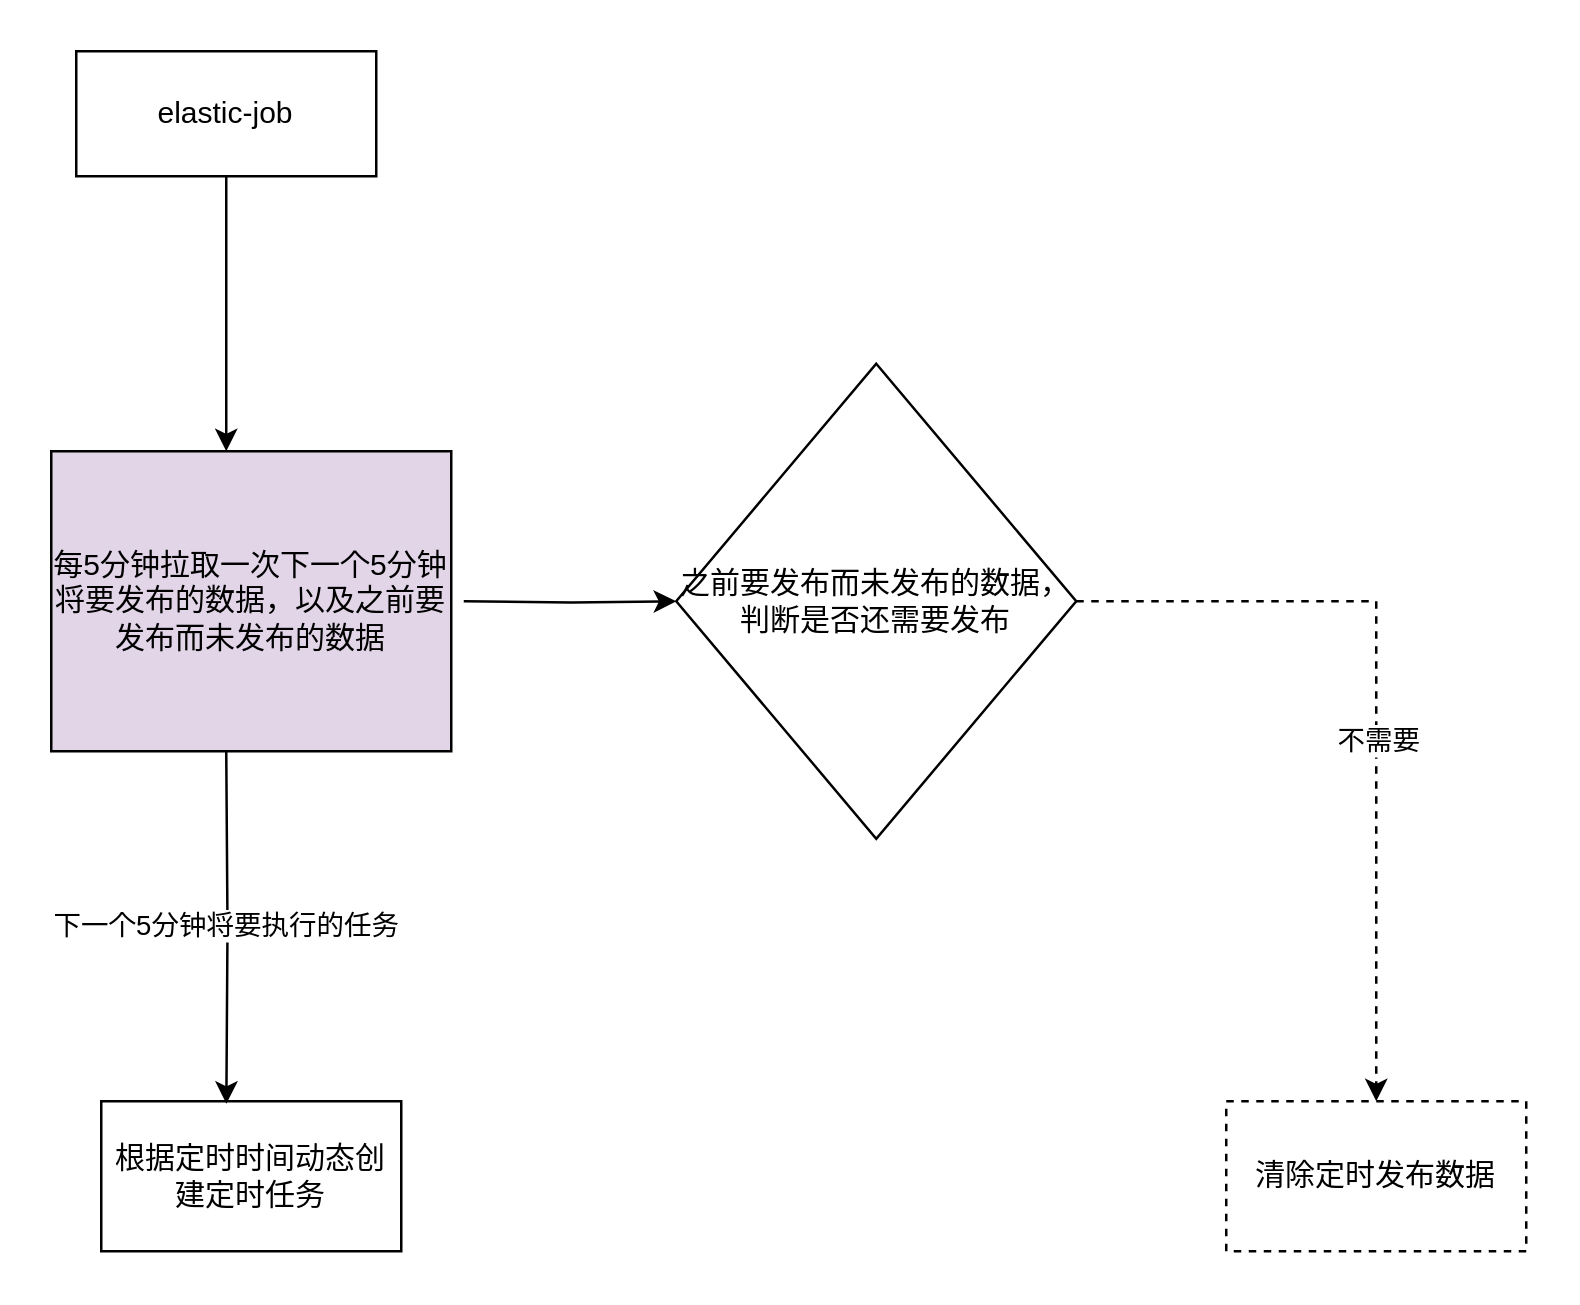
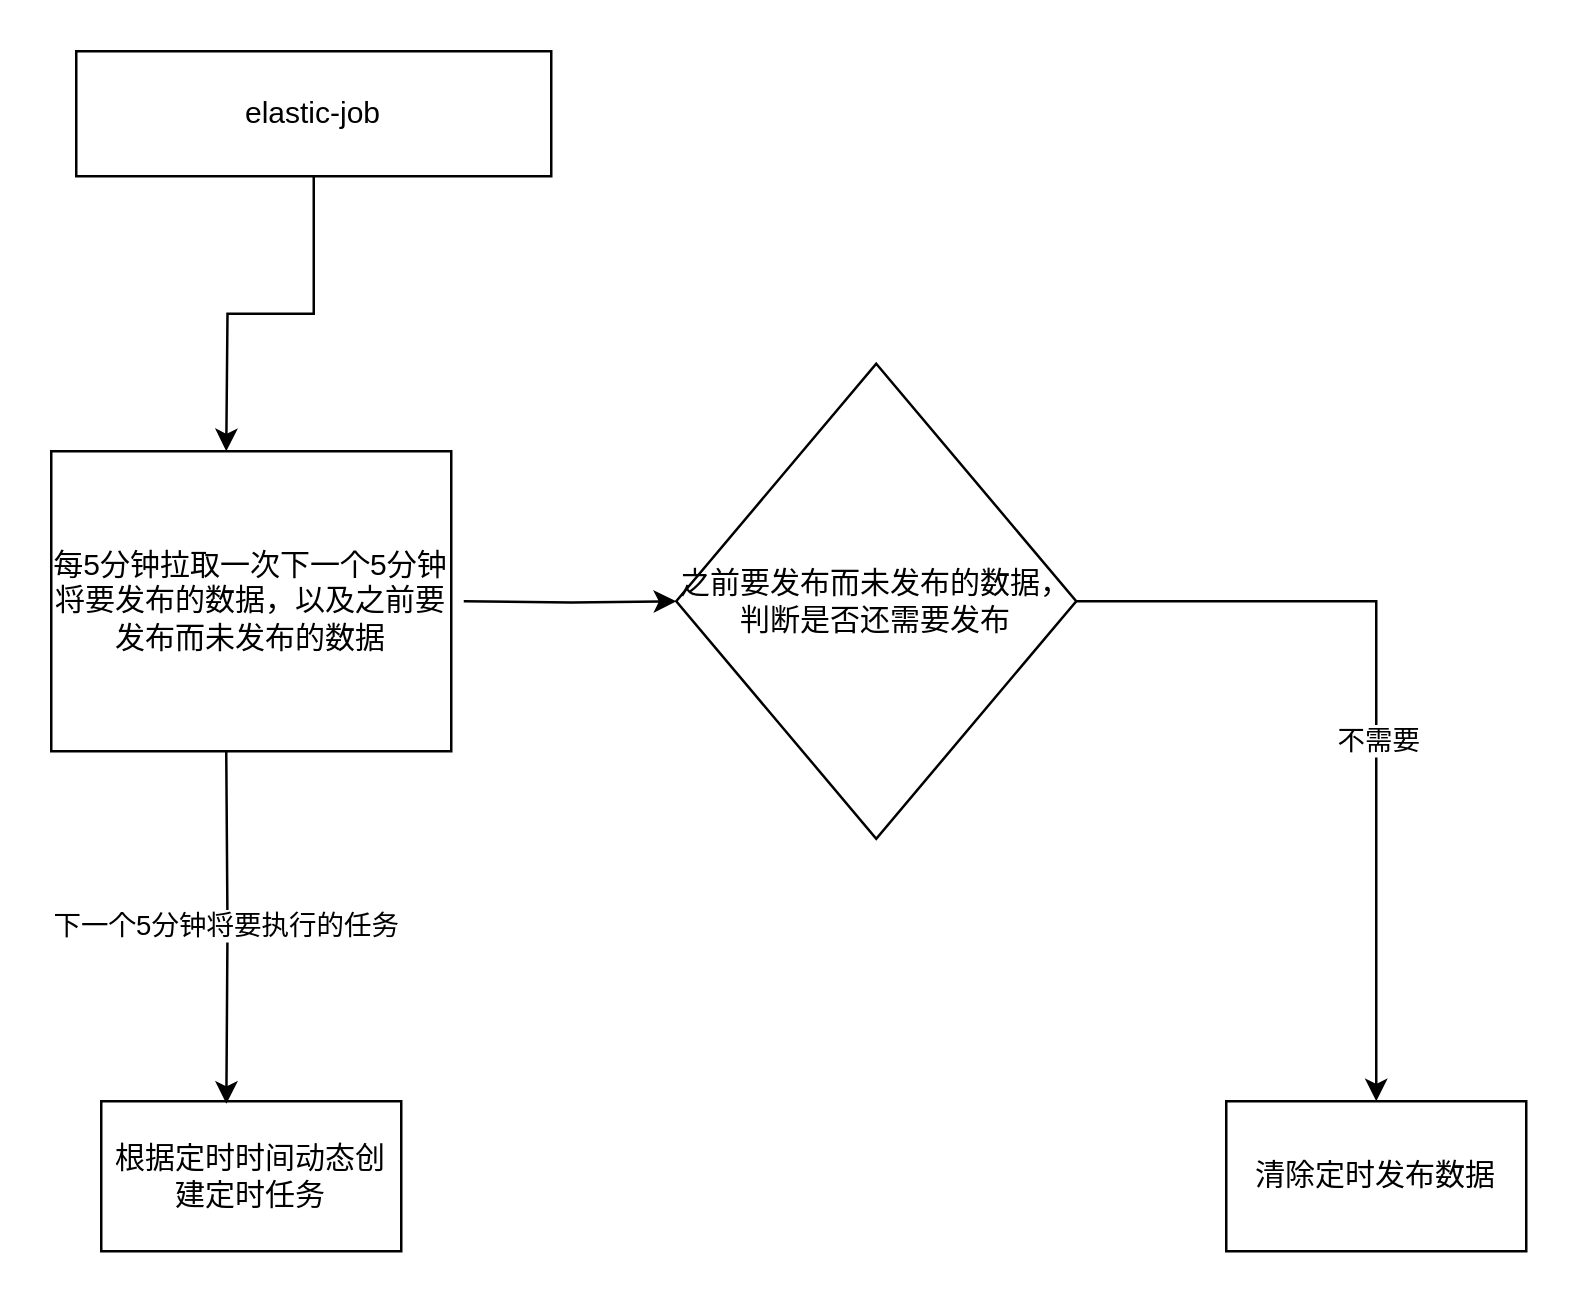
  <mxCell id="0" />
  <mxCell id="1" parent="0" />
  <mxCell id="2" style="edgeStyle=orthogonalEdgeStyle;rounded=0;orthogonalLoop=1;jettySize=auto;html=1;entryX=0.5;entryY=0;entryDx=0;entryDy=0;" edge="1" parent="1" source="3"><mxGeometry relative="1" as="geometry"><mxPoint x="90" y="180" as="targetPoint" /></mxGeometry></mxCell>
- <mxCell id="3" value="elastic-job" style="rounded=0;whiteSpace=wrap;html=1;" vertex="1" parent="1"><mxGeometry x="30" y="20" width="120" height="50" as="geometry" /></mxCell>
+ <mxCell id="3" value="elastic-job" style="rounded=0;whiteSpace=wrap;html=1;" vertex="1" parent="1"><mxGeometry x="30" y="20" width="190" height="50" as="geometry" /></mxCell>
  <mxCell id="4" value="根据定时时间动态创建定时任务" style="rounded=0;whiteSpace=wrap;html=1;" vertex="1" parent="1"><mxGeometry x="40" y="440" width="120" height="60" as="geometry" /></mxCell>
  <mxCell id="5" value="下一个5分钟将要执行的任务" style="edgeStyle=orthogonalEdgeStyle;rounded=0;orthogonalLoop=1;jettySize=auto;html=1;exitX=0.5;exitY=1;exitDx=0;exitDy=0;entryX=0.417;entryY=0.017;entryDx=0;entryDy=0;entryPerimeter=0;" edge="1" parent="1" target="4"><mxGeometry relative="1" as="geometry"><mxPoint x="90" y="300" as="sourcePoint" /></mxGeometry></mxCell>
  <mxCell id="6" style="edgeStyle=orthogonalEdgeStyle;rounded=0;orthogonalLoop=1;jettySize=auto;html=1;exitX=1;exitY=0.5;exitDx=0;exitDy=0;entryX=0;entryY=0.5;entryDx=0;entryDy=0;" edge="1" parent="1" target="9"><mxGeometry relative="1" as="geometry"><mxPoint x="185" y="240" as="sourcePoint" /></mxGeometry></mxCell>
- <mxCell id="7" style="edgeStyle=orthogonalEdgeStyle;rounded=0;orthogonalLoop=1;jettySize=auto;html=1;exitX=1;exitY=0.5;exitDx=0;exitDy=0;dashed=1;" edge="1" parent="1" source="9" target="10"><mxGeometry relative="1" as="geometry" /></mxCell>
+ <mxCell id="7" style="edgeStyle=orthogonalEdgeStyle;rounded=0;orthogonalLoop=1;jettySize=auto;html=1;exitX=1;exitY=0.5;exitDx=0;exitDy=0;" edge="1" parent="1" source="9" target="10"><mxGeometry relative="1" as="geometry" /></mxCell>
  <mxCell id="8" value="不需要" style="edgeLabel;html=1;align=center;verticalAlign=middle;resizable=0;points=[];" vertex="1" connectable="0" parent="7"><mxGeometry x="0.094" relative="1" as="geometry"><mxPoint as="offset" /></mxGeometry></mxCell>
  <mxCell id="9" value="之前要发布而未发布的数据，判断是否还需要发布" style="rhombus;whiteSpace=wrap;html=1;" vertex="1" parent="1"><mxGeometry x="270" y="145" width="160" height="190" as="geometry" /></mxCell>
- <mxCell id="10" value="清除定时发布数据" style="rounded=0;whiteSpace=wrap;html=1;dashed=1;" vertex="1" parent="1"><mxGeometry x="490" y="440" width="120" height="60" as="geometry" /></mxCell>
- <mxCell id="11" value="每5分钟拉取一次下一个5分钟将要发布的数据，以及之前要发布而未发布的数据" style="rounded=0;whiteSpace=wrap;html=1;fillColor=#e1d5e7;" vertex="1" parent="1"><mxGeometry x="20" y="180" width="160" height="120" as="geometry" /></mxCell>
+ <mxCell id="10" value="清除定时发布数据" style="rounded=0;whiteSpace=wrap;html=1;" vertex="1" parent="1"><mxGeometry x="490" y="440" width="120" height="60" as="geometry" /></mxCell>
+ <mxCell id="11" value="每5分钟拉取一次下一个5分钟将要发布的数据，以及之前要发布而未发布的数据" style="rounded=0;whiteSpace=wrap;html=1;" vertex="1" parent="1"><mxGeometry x="20" y="180" width="160" height="120" as="geometry" /></mxCell>
